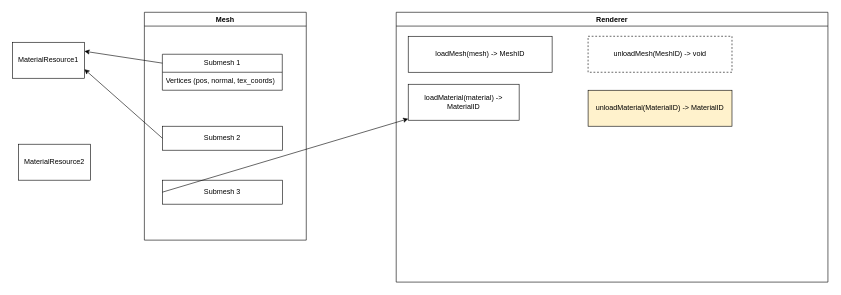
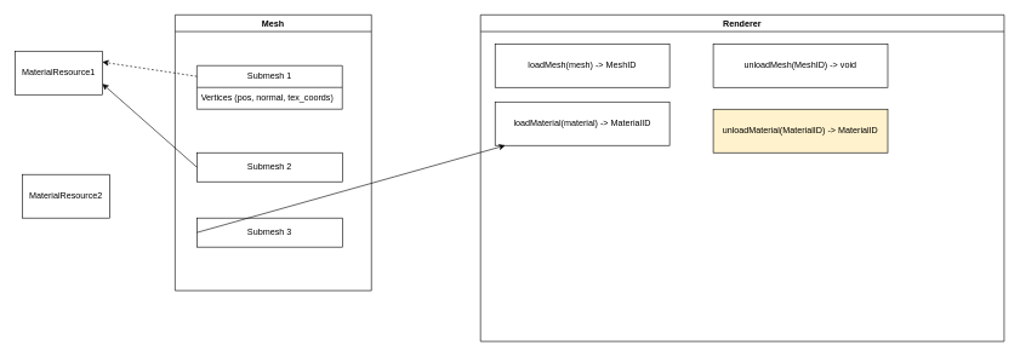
  <mxCell id="0" />
  <mxCell id="1" parent="0" />
  <mxCell id="2" value="Renderer" style="swimlane;whiteSpace=wrap;html=1;" vertex="1" parent="1"><mxGeometry x="660" y="20" width="720" height="450" as="geometry" /></mxCell>
  <mxCell id="3" value="loadMesh(mesh) -&amp;gt; MeshID" style="rounded=0;whiteSpace=wrap;html=1;" vertex="1" parent="2"><mxGeometry x="20" y="40" width="240" height="60" as="geometry" /></mxCell>
- <mxCell id="4" value="loadMaterial(material) -&amp;gt; MaterialID" style="rounded=0;whiteSpace=wrap;html=1;" vertex="1" parent="2"><mxGeometry x="20" y="120" width="185" height="60" as="geometry" /></mxCell>
- <mxCell id="5" value="unloadMesh(MeshID) -&amp;gt; void" style="rounded=0;whiteSpace=wrap;html=1;dashed=1;" vertex="1" parent="2"><mxGeometry x="320" y="40" width="240" height="60" as="geometry" /></mxCell>
+ <mxCell id="4" value="loadMaterial(material) -&amp;gt; MaterialID" style="rounded=0;whiteSpace=wrap;html=1;" vertex="1" parent="2"><mxGeometry x="20" y="120" width="240" height="60" as="geometry" /></mxCell>
+ <mxCell id="5" value="unloadMesh(MeshID) -&amp;gt; void" style="rounded=0;whiteSpace=wrap;html=1;" vertex="1" parent="2"><mxGeometry x="320" y="40" width="240" height="60" as="geometry" /></mxCell>
  <mxCell id="6" value="unloadMaterial(MaterialID) -&amp;gt; MaterialID" style="rounded=0;whiteSpace=wrap;html=1;fillColor=#fff2cc;" vertex="1" parent="2"><mxGeometry x="320" y="130" width="240" height="60" as="geometry" /></mxCell>
  <mxCell id="7" value="Mesh" style="swimlane;whiteSpace=wrap;html=1;" vertex="1" parent="1"><mxGeometry x="240" y="20" width="270" height="380" as="geometry" /></mxCell>
  <mxCell id="8" value="Submesh 2" style="rounded=0;whiteSpace=wrap;html=1;" vertex="1" parent="7"><mxGeometry x="30" y="190" width="200" height="40" as="geometry" /></mxCell>
  <mxCell id="9" value="Submesh 3" style="rounded=0;whiteSpace=wrap;html=1;" vertex="1" parent="7"><mxGeometry x="30" y="280" width="200" height="40" as="geometry" /></mxCell>
  <mxCell id="10" value="Submesh 1" style="swimlane;fontStyle=0;childLayout=stackLayout;horizontal=1;startSize=30;horizontalStack=0;resizeParent=1;resizeParentMax=0;resizeLast=0;collapsible=1;marginBottom=0;whiteSpace=wrap;html=1;" vertex="1" parent="7"><mxGeometry x="30" y="70" width="200" height="60" as="geometry" /></mxCell>
  <mxCell id="11" value="Vertices (pos, normal, tex_coords)" style="text;strokeColor=none;fillColor=none;align=left;verticalAlign=middle;spacingLeft=4;spacingRight=4;overflow=hidden;points=[[0,0.5],[1,0.5]];portConstraint=eastwest;rotatable=0;whiteSpace=wrap;html=1;" vertex="1" parent="10"><mxGeometry y="30" width="200" height="30" as="geometry" /></mxCell>
  <mxCell id="12" value="MaterialResource1" style="rounded=0;whiteSpace=wrap;html=1;" vertex="1" parent="1"><mxGeometry x="20" y="70" width="120" height="60" as="geometry" /></mxCell>
- <mxCell id="13" style="rounded=0;orthogonalLoop=1;jettySize=auto;html=1;entryX=1;entryY=0.25;entryDx=0;entryDy=0;" edge="1" parent="1" source="10" target="12"><mxGeometry relative="1" as="geometry"><mxPoint x="270" y="74.459" as="sourcePoint" /></mxGeometry></mxCell>
+ <mxCell id="13" style="rounded=0;orthogonalLoop=1;jettySize=auto;html=1;entryX=1;entryY=0.25;entryDx=0;entryDy=0;dashed=1;" edge="1" parent="1" source="10" target="12"><mxGeometry relative="1" as="geometry"><mxPoint x="270" y="74.459" as="sourcePoint" /></mxGeometry></mxCell>
  <mxCell id="14" value="MaterialResource2" style="rounded=0;whiteSpace=wrap;html=1;" vertex="1" parent="1"><mxGeometry x="30" y="240" width="120" height="60" as="geometry" /></mxCell>
  <mxCell id="15" style="rounded=0;orthogonalLoop=1;jettySize=auto;html=1;entryX=1;entryY=0.75;entryDx=0;entryDy=0;exitX=0;exitY=0.5;exitDx=0;exitDy=0;" edge="1" parent="1" source="8" target="12"><mxGeometry relative="1" as="geometry" /></mxCell>
  <mxCell id="16" style="rounded=0;orthogonalLoop=1;jettySize=auto;html=1;exitX=0;exitY=0.5;exitDx=0;exitDy=0;" edge="1" parent="1" source="9" target="4"><mxGeometry relative="1" as="geometry" /></mxCell>
